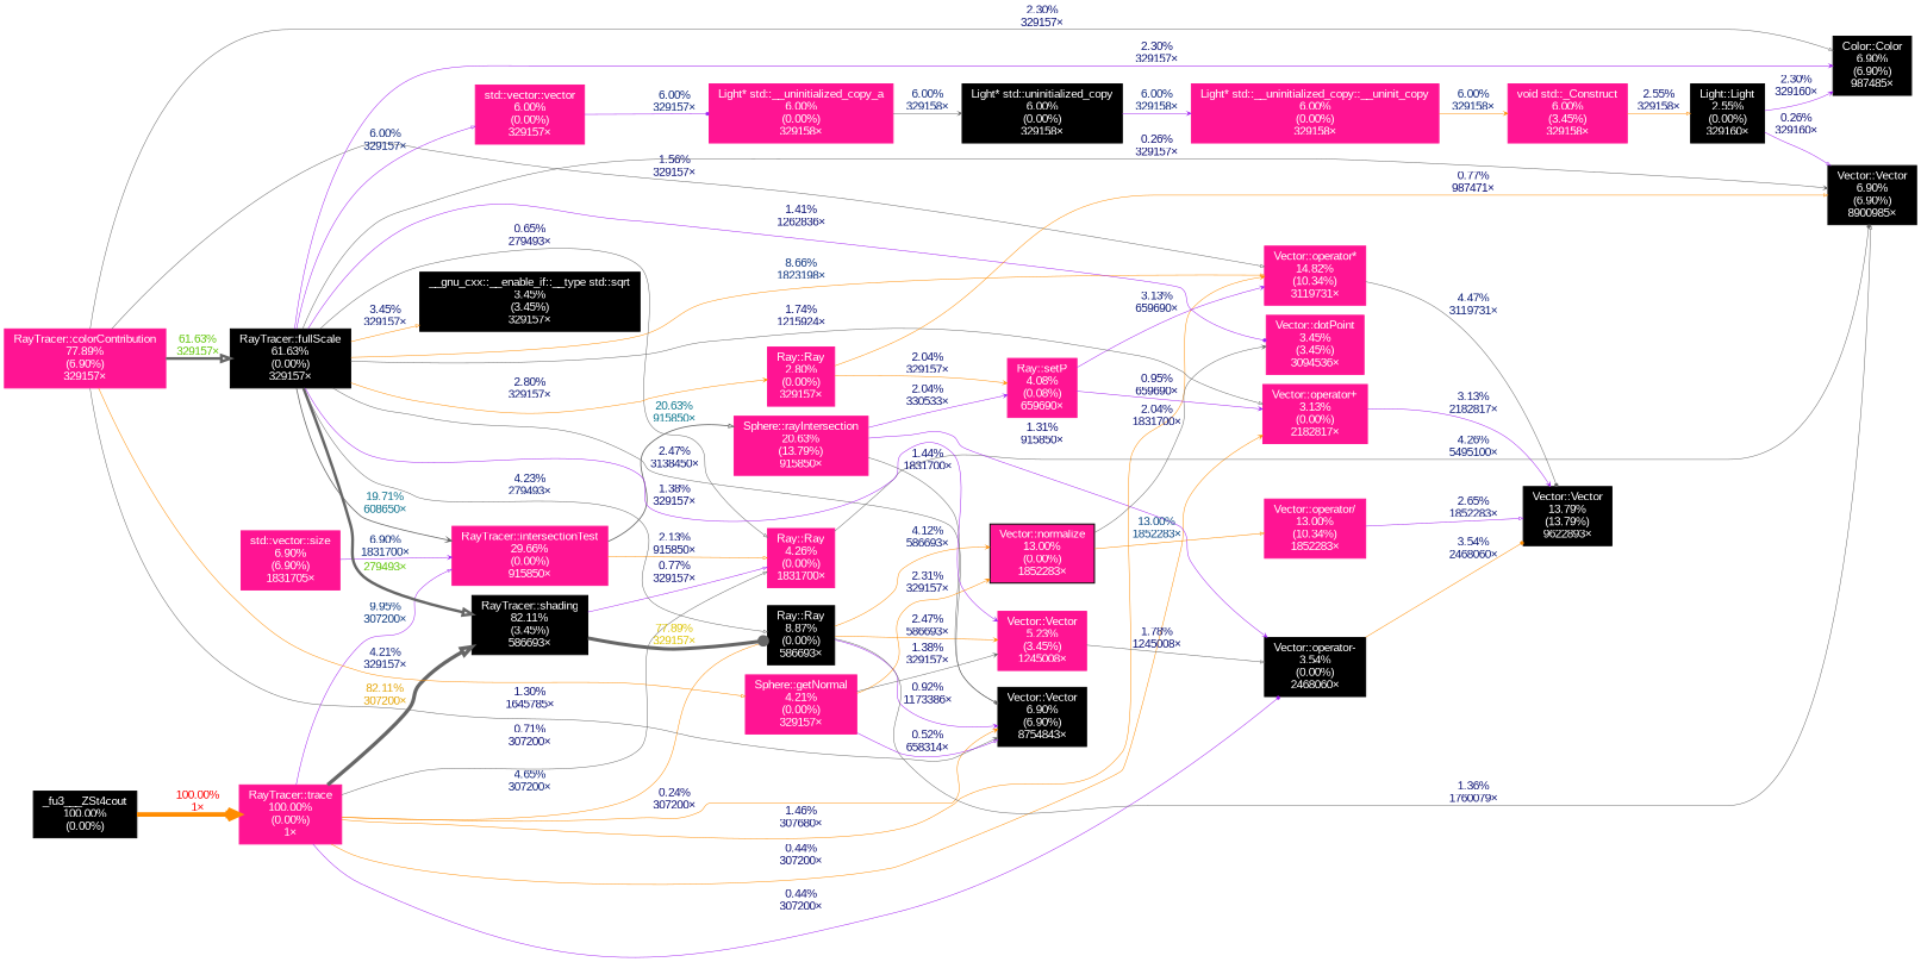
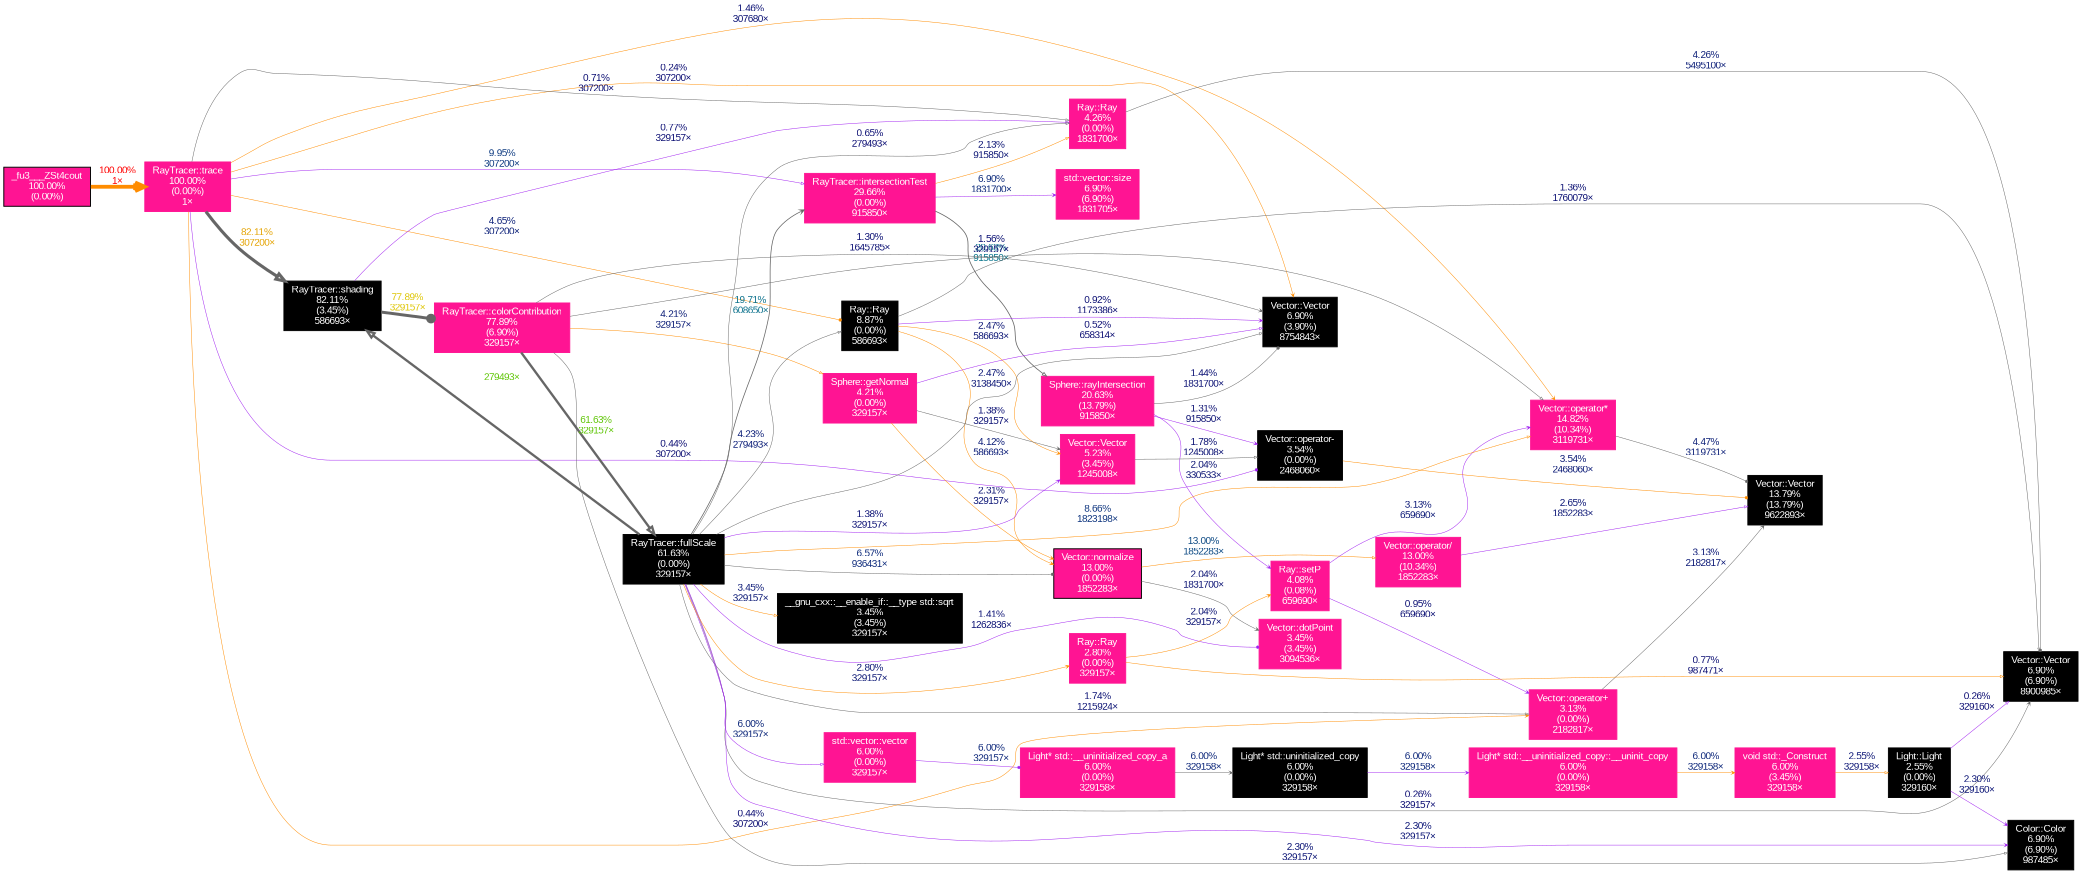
  digraph {
    fontname=Arial
    nodesep=0.125
    rankdir=LR
    ranksep=0.25
    node [color=deeppink fontcolor="#ffffff" fontname=Arial fontsize=10.00 shape=box style=filled]
    edge [arrowhead=vee arrowsize=0.35 color=gray40 fontcolor="#0d277a" fontname=Arial fontsize=10.00 labeldistance=0.50 penwidth=0.50]
    n1 [height=0 label="RayTracer::trace\n100.00%\n(0.00%)\n1×" width=0]
    n2 [height=0 label="RayTracer::intersectionTest\n29.66%\n(0.00%)\n915850×" width=0]
    n3 [height=0 label="Vector::operator*\n14.82%\n(10.34%)\n3119731×" width=0]
    n4 [color=black height=0 label="Ray::Ray\n8.87%\n(0.00%)\n586693×" width=0]
-   n5 [color=black height=0 label="Vector::Vector\n6.90%\n(6.90%)\n8754843×" width=0]
+   n5 [color=black height=0 label="Vector::Vector\n6.90%\n(3.90%)\n8754843×" width=0]
    n6 [height=0 label="Ray::Ray\n4.26%\n(0.00%)\n1831700×" width=0]
    n7 [color=black height=0 label="RayTracer::shading\n82.11%\n(3.45%)\n586693×" width=0]
    n8 [color=black height=0 label="Vector::operator-\n3.54%\n(0.00%)\n2468060×" width=0]
    n9 [height=0 label="Vector::operator+\n3.13%\n(0.00%)\n2182817×" width=0]
    n10 [height=0 label="Sphere::rayIntersection\n20.63%\n(13.79%)\n915850×" width=0]
    n11 [height=0 label="std::vector::size\n6.90%\n(6.90%)\n1831705×" width=0]
    n12 [color=black height=0 label="Vector::Vector\n13.79%\n(13.79%)\n9622893×" width=0]
    n13 [color=black fillcolor=deeppink height=0 label="Vector::normalize\n13.00%\n(0.00%)\n1852283×" width=0]
    n14 [color=black height=0 label="Vector::Vector\n6.90%\n(6.90%)\n8900985×" width=0]
    n15 [height=0 label="Vector::Vector\n5.23%\n(3.45%)\n1245008×" width=0]
    n16 [height=0 label="RayTracer::colorContribution\n77.89%\n(6.90%)\n329157×" width=0]
    n17 [height=0 label="Ray::setP\n4.08%\n(0.08%)\n659690×" width=0]
    n18 [height=0 label="Vector::dotPoint\n3.45%\n(3.45%)\n3094536×" width=0]
    n19 [height=0 label="Vector::operator/\n13.00%\n(10.34%)\n1852283×" width=0]
    n20 [color=black height=0 label="RayTracer::fullScale\n61.63%\n(0.00%)\n329157×" width=0]
    n21 [color=black height=0 label="Color::Color\n6.90%\n(6.90%)\n987485×" width=0]
    n22 [height=0 label="Sphere::getNormal\n4.21%\n(0.00%)\n329157×" width=0]
-   n23 [color=black height=0 label="_fu3___ZSt4cout\n100.00%\n(0.00%)" width=0]
+   n23 [color=black height=0 label="_fu3___ZSt4cout\n100.00%\n(0.00%)" width=0 fillcolor=deeppink]
    n24 [height=0 label="std::vector::vector\n6.00%\n(0.00%)\n329157×" width=0]
    n25 [color=black height=0 label="__gnu_cxx::__enable_if::__type std::sqrt\n3.45%\n(3.45%)\n329157×" width=0]
    n26 [height=0 label="Ray::Ray\n2.80%\n(0.00%)\n329157×" width=0]
    n27 [height=0 label="Light* std::__uninitialized_copy_a\n6.00%\n(0.00%)\n329158×" width=0]
    n28 [color=black height=0 label="Light* std::uninitialized_copy\n6.00%\n(0.00%)\n329158×" width=0]
    n29 [height=0 label="Light* std::__uninitialized_copy::__uninit_copy\n6.00%\n(0.00%)\n329158×" width=0]
    n30 [height=0 label="void std::_Construct\n6.00%\n(3.45%)\n329158×" width=0]
    n31 [color=black height=0 label="Light::Light\n2.55%\n(0.00%)\n329160×" width=0]
    n1 -> n2 [arrowhead=onormal color=purple fontcolor="#0d3a80" label="9.95%\n307200×"]
    n1 -> n3 [color=darkorange fontcolor="#0d1375" label="1.46%\n307680×"]
    n1 -> n4 [arrowhead=dot color=darkorange fontcolor="#0d2179" label="4.65%\n307200×"]
    n1 -> n5 [color=darkorange fontcolor="#0d0e73" label="0.24%\n307200×"]
    n1 -> n6 [arrowhead=onormal fontcolor="#0d1074" label="0.71%\n307200×"]
    n1 -> n7 [arrowhead=onormal arrowsize=0.91 fontcolor="#e4a404" label="82.11%\n307200×" labeldistance=3.28 penwidth=3.28]
    n1 -> n8 [arrowhead=dot color=purple fontcolor="#0d0f73" label="0.44%\n307200×"]
    n1 -> n9 [color=darkorange fontcolor="#0d0f73" label="0.44%\n307200×"]
    n2 -> n6 [arrowhead=onormal color=darkorange fontcolor="#0d1675" label="2.13%\n915850×"]
    n2 -> n10 [arrowhead=onormal arrowsize=0.45 fontcolor="#0c778e" label="20.63%\n915850×" labeldistance=0.83 penwidth=0.83]
-   n11 -> n2 [color=purple fontcolor="#0d2b7c" label="6.90%\n1831700×"]
+   n2 -> n11 [color=purple fontcolor="#0d2b7c" label="6.90%\n1831700×"]
    n3 -> n12 [arrowhead=dot fontcolor="#0d2078" label="4.47%\n3119731×"]
    n4 -> n5 [color=purple fontcolor="#0d1174" label="0.92%\n1173386×"]
    n4 -> n13 [color=darkorange fontcolor="#0d1e78" label="4.12%\n586693×"]
    n4 -> n14 [arrowhead=onormal fontcolor="#0d1274" label="1.36%\n1760079×"]
    n4 -> n15 [color=darkorange fontcolor="#0d1776" label="2.47%\n586693×"]
    n6 -> n14 [arrowhead=dot fontcolor="#0d1f78" label="4.26%\n5495100×"]
    n7 -> n6 [arrowhead=onormal color=purple fontcolor="#0d1074" label="0.77%\n329157×"]
-   n7 -> n4 [arrowhead=dot arrowsize=0.88 fontcolor="#dec505" label="77.89%\n329157×" labeldistance=3.12 penwidth=3.12]
+   n7 -> n16 [arrowhead=dot arrowsize=0.88 fontcolor="#dec505" label="77.89%\n329157×" labeldistance=3.12 penwidth=3.12]
    n8 -> n12 [arrowhead=dot color=darkorange fontcolor="#0d1c77" label="3.54%\n2468060×"]
-   n9 -> n12 [color=purple fontcolor="#0d1a77" label="3.13%\n2182817×"]
+   n9 -> n12 [fontcolor="#0d1a77" label="3.13%\n2182817×"]
    n10 -> n5 [arrowhead=dot fontcolor="#0d1375" label="1.44%\n1831700×"]
    n10 -> n8 [color=purple fontcolor="#0d1274" label="1.31%\n915850×"]
    n10 -> n17 [color=purple fontcolor="#0d1575" label="2.04%\n330533×"]
    n13 -> n18 [fontcolor="#0d1575" label="2.04%\n1831700×"]
    n13 -> n19 [arrowhead=onormal arrowsize=0.36 color=darkorange fontcolor="#0d4a84" label="13.00%\n1852283×" labeldistance=0.52 penwidth=0.52]
    n15 -> n8 [arrowhead=onormal fontcolor="#0d1475" label="1.78%\n1245008×"]
    n16 -> n3 [arrowhead=onormal fontcolor="#0d1375" label="1.56%\n329157×"]
    n16 -> n5 [fontcolor="#0d1274" label="1.30%\n1645785×"]
    n16 -> n20 [arrowhead=onormal arrowsize=0.79 fontcolor="#60c608" label="61.63%\n329157×" labeldistance=2.47 penwidth=2.47]
    n16 -> n21 [arrowhead=onormal fontcolor="#0d1676" label="2.30%\n329157×"]
    n16 -> n22 [arrowhead=onormal color=darkorange fontcolor="#0d1f78" label="4.21%\n329157×"]
    n17 -> n3 [color=purple fontcolor="#0d1a77" label="3.13%\n659690×"]
    n17 -> n9 [color=purple fontcolor="#0d1174" label="0.95%\n659690×"]
    n19 -> n12 [arrowhead=onormal color=purple fontcolor="#0d1876" label="2.65%\n1852283×"]
    n20 -> n2 [arrowsize=0.44 fontcolor="#0c718c" label="19.71%\n608650×" labeldistance=0.79 penwidth=0.79]
    n20 -> n3 [arrowhead=onormal color=darkorange fontcolor="#0d347e" label="8.66%\n1823198×"]
    n20 -> n4 [arrowhead=onormal fontcolor="#0d1f78" label="4.23%\n279493×"]
    n20 -> n5 [arrowhead=onormal fontcolor="#0d1776" label="2.47%\n3138450×"]
    n20 -> n6 [arrowhead=onormal fontcolor="#0d0f74" label="0.65%\n279493×"]
    n20 -> n7 [arrowhead=onormal arrowsize=0.79 fontcolor="#60c608" label="279493×" labeldistance=2.47 penwidth=2.47]
    n20 -> n9 [arrowhead=onormal fontcolor="#0d1475" label="1.74%\n1215924×"]
+   n20 -> n13 [arrowhead=dot fontcolor="#0d2a7b" label="6.57%\n936431×"]
    n20 -> n14 [fontcolor="#0d0e73" label="0.26%\n329157×"]
    n20 -> n15 [color=purple fontcolor="#0d1275" label="1.38%\n329157×"]
    n20 -> n18 [arrowhead=dot color=purple fontcolor="#0d1375" label="1.41%\n1262836×"]
    n20 -> n21 [color=purple fontcolor="#0d1676" label="2.30%\n329157×"]
    n20 -> n24 [arrowhead=onormal color=purple label="6.00%\n329157×"]
    n20 -> n25 [arrowhead=onormal color=darkorange fontcolor="#0d1b77" label="3.45%\n329157×"]
    n20 -> n26 [color=darkorange fontcolor="#0d1976" label="2.80%\n329157×"]
    n22 -> n5 [arrowhead=onormal color=purple fontcolor="#0d0f73" label="0.52%\n658314×"]
    n22 -> n13 [color=darkorange fontcolor="#0d1676" label="2.31%\n329157×"]
    n22 -> n15 [fontcolor="#0d1275" label="1.38%\n329157×"]
    n23 -> n1 [arrowsize=1.00 color=darkorange fontcolor="#ff0000" label="100.00%\n1×" labeldistance=4.00 penwidth=4.00]
    n24 -> n27 [arrowhead=dot color=purple label="6.00%\n329157×"]
    n26 -> n14 [arrowhead=onormal color=darkorange fontcolor="#0d1074" label="0.77%\n987471×"]
    n26 -> n17 [color=darkorange fontcolor="#0d1575" label="2.04%\n329157×"]
    n27 -> n28 [label="6.00%\n329158×"]
    n28 -> n29 [color=purple label="6.00%\n329158×"]
    n29 -> n30 [color=darkorange label="6.00%\n329158×"]
    n30 -> n31 [arrowhead=onormal color=darkorange fontcolor="#0d1776" label="2.55%\n329158×"]
    n31 -> n14 [arrowhead=onormal color=purple fontcolor="#0d0e73" label="0.26%\n329160×"]
    n31 -> n21 [color=purple fontcolor="#0d1676" label="2.30%\n329160×"]
  }
